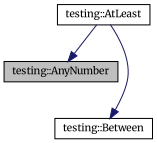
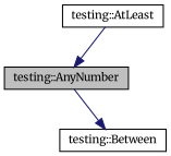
  digraph {
    fontname=Merriweather
    rankdir=TB
    node [color=black fontname=Merriweather fontsize=10 shape=record]
    edge [color=midnightblue fontname=Merriweather fontsize=10 labelfontname=Helvetica labelfontsize=10 style=solid]
    n1 [fillcolor=grey75 fontcolor=black height=0.2 label="testing::AnyNumber" style=filled width=0.4]
    n2 [height=0.2 label="testing::AtLeast" width=0.4]
    n3 [height=0.2 label="testing::Between" width=0.4]
    n2 -> n1
-   n2 -> n3
+   n1 -> n3
  }
